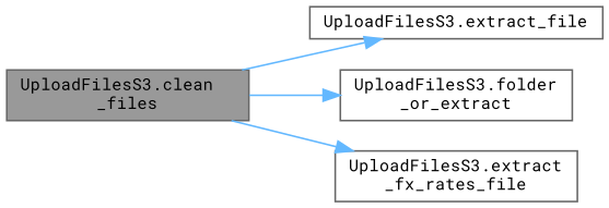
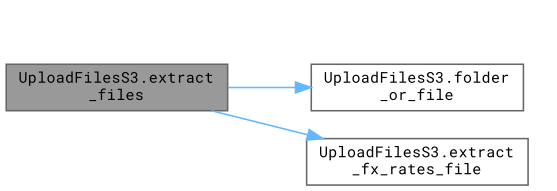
  digraph {
    fontname="Roboto Mono"
    rankdir=LR
    node [color=grey40 fillcolor=white fontname="Roboto Mono" fontsize=10 shape=box style=filled]
    edge [color=steelblue1 fontname="Roboto Mono" fontsize=10 labelfontname=Helvetica labelfontsize=10 style=solid]
-   n1 [color=gray40 fillcolor=grey60 fontcolor=black height=0.2 label="UploadFilesS3.clean\l_files" width=0.4]
-   n2 [height=0.2 label="UploadFilesS3.extract_file" width=0.4]
-   n3 [height=0.2 label="UploadFilesS3.folder\l_or_extract" width=0.4]
+   n1 [color=gray40 fillcolor=grey60 fontcolor=black height=0.2 label="UploadFilesS3.extract\l_files" width=0.4]
+   n3 [height=0.2 label="UploadFilesS3.folder\l_or_file" width=0.4]
    n4 [height=0.2 label="UploadFilesS3.extract\l_fx_rates_file" width=0.4]
-   n1 -> n2
    n1 -> n3
    n1 -> n4
  }
